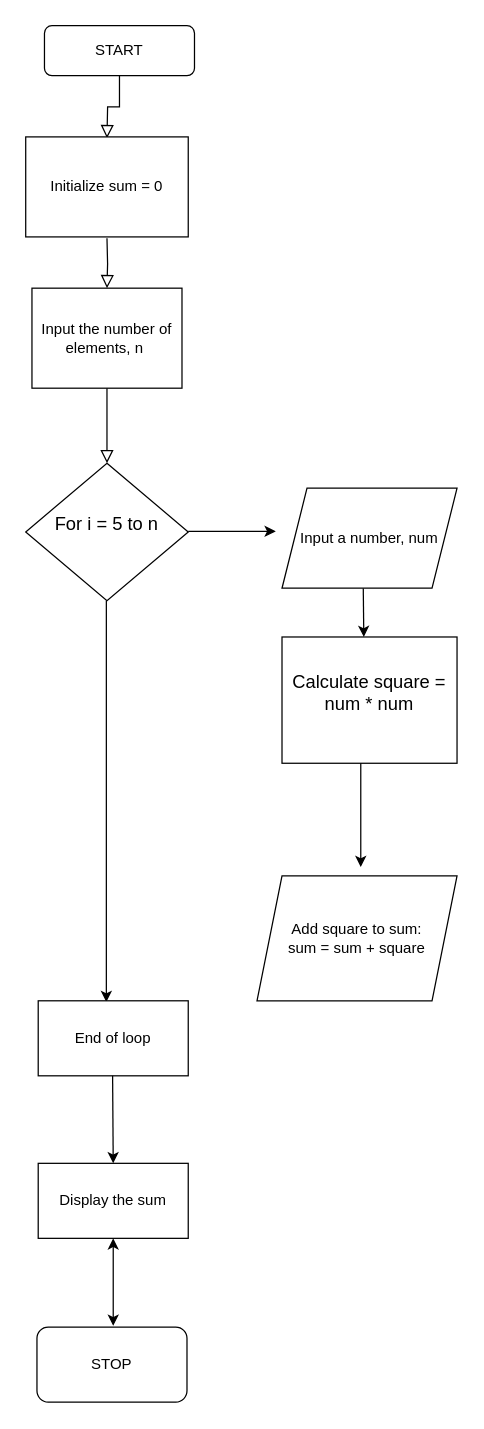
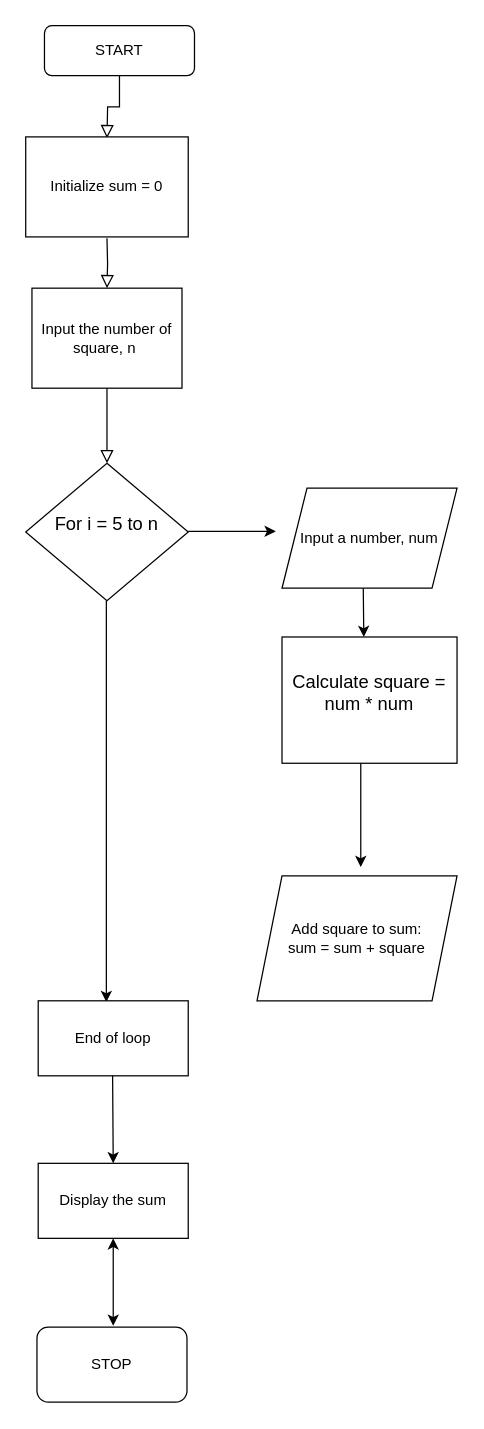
  <mxCell id="0" />
  <mxCell id="1" parent="0" />
  <mxCell id="2" value="" style="rounded=0;html=1;jettySize=auto;orthogonalLoop=1;fontSize=11;endArrow=block;endFill=0;endSize=8;strokeWidth=1;shadow=0;labelBackgroundColor=none;edgeStyle=orthogonalEdgeStyle;" parent="1" source="3" edge="1"><mxGeometry relative="1" as="geometry"><mxPoint x="85" y="110" as="targetPoint" /></mxGeometry></mxCell>
  <mxCell id="3" value="START" style="rounded=1;whiteSpace=wrap;html=1;fontSize=12;glass=0;strokeWidth=1;shadow=0;" parent="1" vertex="1"><mxGeometry x="35" y="20" width="120" height="40" as="geometry" /></mxCell>
  <mxCell id="4" value="" style="rounded=0;html=1;jettySize=auto;orthogonalLoop=1;fontSize=11;endArrow=block;endFill=0;endSize=8;strokeWidth=1;shadow=0;labelBackgroundColor=none;edgeStyle=orthogonalEdgeStyle;" parent="1" edge="1"><mxGeometry y="20" relative="1" as="geometry"><mxPoint as="offset" /><mxPoint x="85" y="190" as="sourcePoint" /><mxPoint x="85" y="230" as="targetPoint" /></mxGeometry></mxCell>
  <mxCell id="5" value="" style="rounded=0;html=1;jettySize=auto;orthogonalLoop=1;fontSize=11;endArrow=block;endFill=0;endSize=8;strokeWidth=1;shadow=0;labelBackgroundColor=none;edgeStyle=orthogonalEdgeStyle;" parent="1" edge="1"><mxGeometry x="0.333" y="20" relative="1" as="geometry"><mxPoint as="offset" /><mxPoint x="85" y="310" as="sourcePoint" /><mxPoint x="85" y="370" as="targetPoint" /></mxGeometry></mxCell>
  <mxCell id="6" value="&lt;p style=&quot;line-height:1.38;margin-top:0pt;margin-bottom:0pt;&quot; dir=&quot;ltr&quot;&gt;&lt;/p&gt;&lt;div&gt;&lt;/div&gt;&lt;span style=&quot;font-size: 11pt; font-family: Arial, sans-serif; background-color: transparent; font-variant-numeric: normal; font-variant-east-asian: normal; font-variant-alternates: normal; vertical-align: baseline;&quot;&gt;For i = 5 to n&lt;/span&gt;&lt;p&gt;&lt;/p&gt;&lt;span id=&quot;docs-internal-guid-848c0ce0-7fff-4dcc-75e2-2bdef064a01c&quot;&gt;&lt;/span&gt;" style="rhombus;whiteSpace=wrap;html=1;" vertex="1" parent="1"><mxGeometry x="20" y="370" width="130" height="110" as="geometry" /></mxCell>
  <mxCell id="7" value="" style="endArrow=classic;html=1;rounded=0;" edge="1" parent="1"><mxGeometry width="50" height="50" relative="1" as="geometry"><mxPoint x="150" y="424.5" as="sourcePoint" /><mxPoint x="220" y="424.5" as="targetPoint" /></mxGeometry></mxCell>
  <mxCell id="8" value="" style="endArrow=classic;html=1;rounded=0;" edge="1" parent="1"><mxGeometry width="50" height="50" relative="1" as="geometry"><mxPoint x="290" y="470" as="sourcePoint" /><mxPoint x="290.42" y="509" as="targetPoint" /></mxGeometry></mxCell>
  <mxCell id="9" value="&lt;p style=&quot;line-height:1.38;margin-top:0pt;margin-bottom:0pt;&quot; dir=&quot;ltr&quot;&gt;&lt;/p&gt;&lt;div&gt;&lt;/div&gt;&lt;span style=&quot;font-size: 11pt; font-family: Arial, sans-serif; background-color: transparent; font-variant-numeric: normal; font-variant-east-asian: normal; font-variant-alternates: normal; vertical-align: baseline;&quot;&gt;Calculate square = num * num&lt;/span&gt;&lt;p&gt;&lt;/p&gt;&lt;span id=&quot;docs-internal-guid-48d98f5b-7fff-5300-261e-b0d7d8e3d09b&quot;&gt;&lt;/span&gt;" style="rounded=0;whiteSpace=wrap;html=1;" vertex="1" parent="1"><mxGeometry x="225" y="509" width="140" height="101" as="geometry" /></mxCell>
- <mxCell id="10" value="Input the number of elements, n&amp;nbsp;" style="rounded=0;whiteSpace=wrap;html=1;" vertex="1" parent="1"><mxGeometry x="25" y="230" width="120" height="80" as="geometry" /></mxCell>
+ <mxCell id="10" value="Input the number of square, n&amp;nbsp;" style="rounded=0;whiteSpace=wrap;html=1;" vertex="1" parent="1"><mxGeometry x="25" y="230" width="120" height="80" as="geometry" /></mxCell>
  <mxCell id="11" value="Initialize sum = 0" style="rounded=0;whiteSpace=wrap;html=1;" vertex="1" parent="1"><mxGeometry x="20" y="109" width="130" height="80" as="geometry" /></mxCell>
  <mxCell id="12" value="" style="endArrow=classic;html=1;rounded=0;exitX=0.4;exitY=1.069;exitDx=0;exitDy=0;exitPerimeter=0;" edge="1" parent="1"><mxGeometry width="50" height="50" relative="1" as="geometry"><mxPoint x="288" y="609.969" as="sourcePoint" /><mxPoint x="288" y="693" as="targetPoint" /></mxGeometry></mxCell>
  <mxCell id="13" value="" style="endArrow=classic;html=1;rounded=0;" edge="1" parent="1"><mxGeometry width="50" height="50" relative="1" as="geometry"><mxPoint x="84.5" y="480" as="sourcePoint" /><mxPoint x="84.5" y="801" as="targetPoint" /></mxGeometry></mxCell>
  <mxCell id="14" value="End of loop" style="rounded=0;whiteSpace=wrap;html=1;" vertex="1" parent="1"><mxGeometry x="30" y="800" width="120" height="60" as="geometry" /></mxCell>
  <mxCell id="15" value="Display the sum" style="rounded=0;whiteSpace=wrap;html=1;" vertex="1" parent="1"><mxGeometry x="30" y="930" width="120" height="60" as="geometry" /></mxCell>
  <mxCell id="16" value="Input a number, num" style="shape=parallelogram;perimeter=parallelogramPerimeter;whiteSpace=wrap;html=1;fixedSize=1;" vertex="1" parent="1"><mxGeometry x="225" y="390" width="140" height="80" as="geometry" /></mxCell>
  <mxCell id="17" value="Add square to sum: &lt;br&gt;sum = sum + square" style="shape=parallelogram;perimeter=parallelogramPerimeter;whiteSpace=wrap;html=1;fixedSize=1;" vertex="1" parent="1"><mxGeometry x="205" y="700" width="160" height="100" as="geometry" /></mxCell>
  <mxCell id="18" value="" style="endArrow=classic;html=1;rounded=0;exitX=0.4;exitY=1.069;exitDx=0;exitDy=0;exitPerimeter=0;entryX=0.5;entryY=0;entryDx=0;entryDy=0;entryPerimeter=0;" edge="1" parent="1" target="15"><mxGeometry width="50" height="50" relative="1" as="geometry"><mxPoint x="89.5" y="859.999" as="sourcePoint" /><mxPoint x="90" y="920" as="targetPoint" /></mxGeometry></mxCell>
  <mxCell id="19" value="STOP" style="rounded=1;whiteSpace=wrap;html=1;" vertex="1" parent="1"><mxGeometry x="29" y="1061" width="120" height="60" as="geometry" /></mxCell>
  <mxCell id="20" value="" style="endArrow=classic;startArrow=classic;html=1;rounded=0;exitX=0.5;exitY=1;exitDx=0;exitDy=0;" edge="1" parent="1" source="15"><mxGeometry width="50" height="50" relative="1" as="geometry"><mxPoint x="95" y="1010" as="sourcePoint" /><mxPoint x="90" y="1060" as="targetPoint" /></mxGeometry></mxCell>
